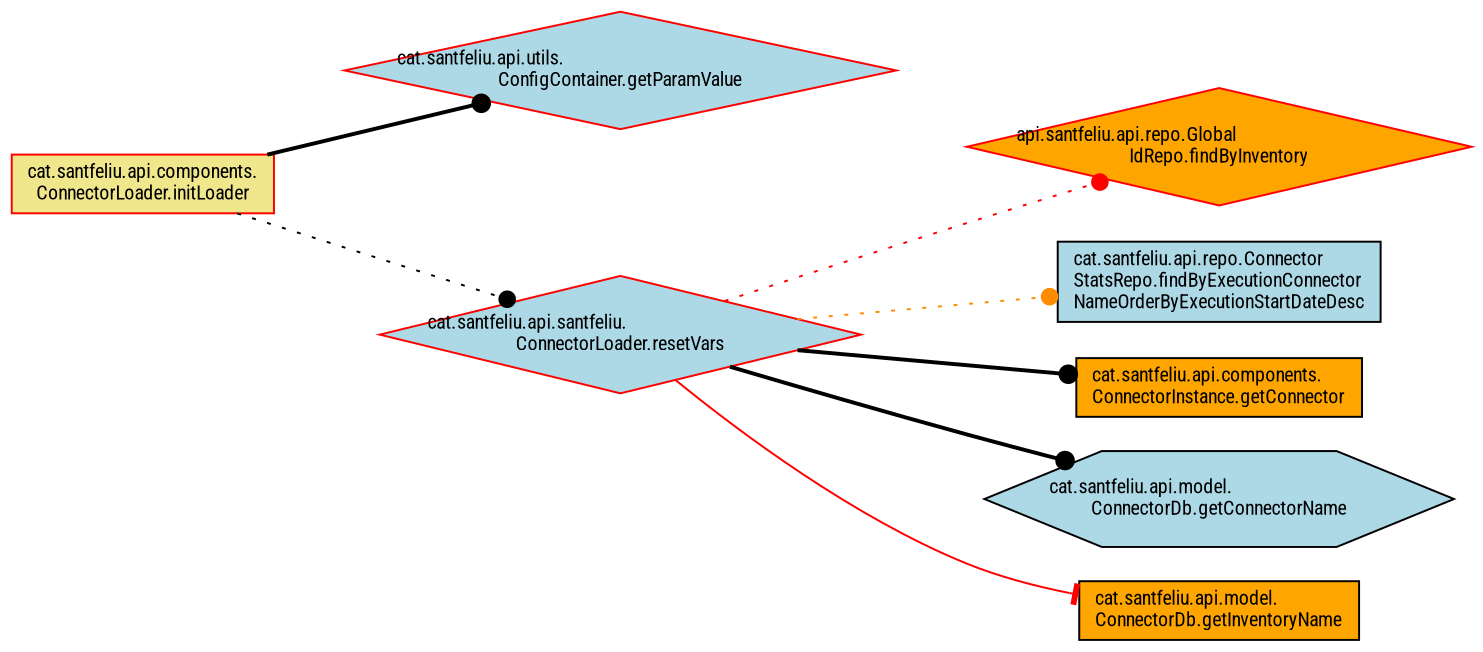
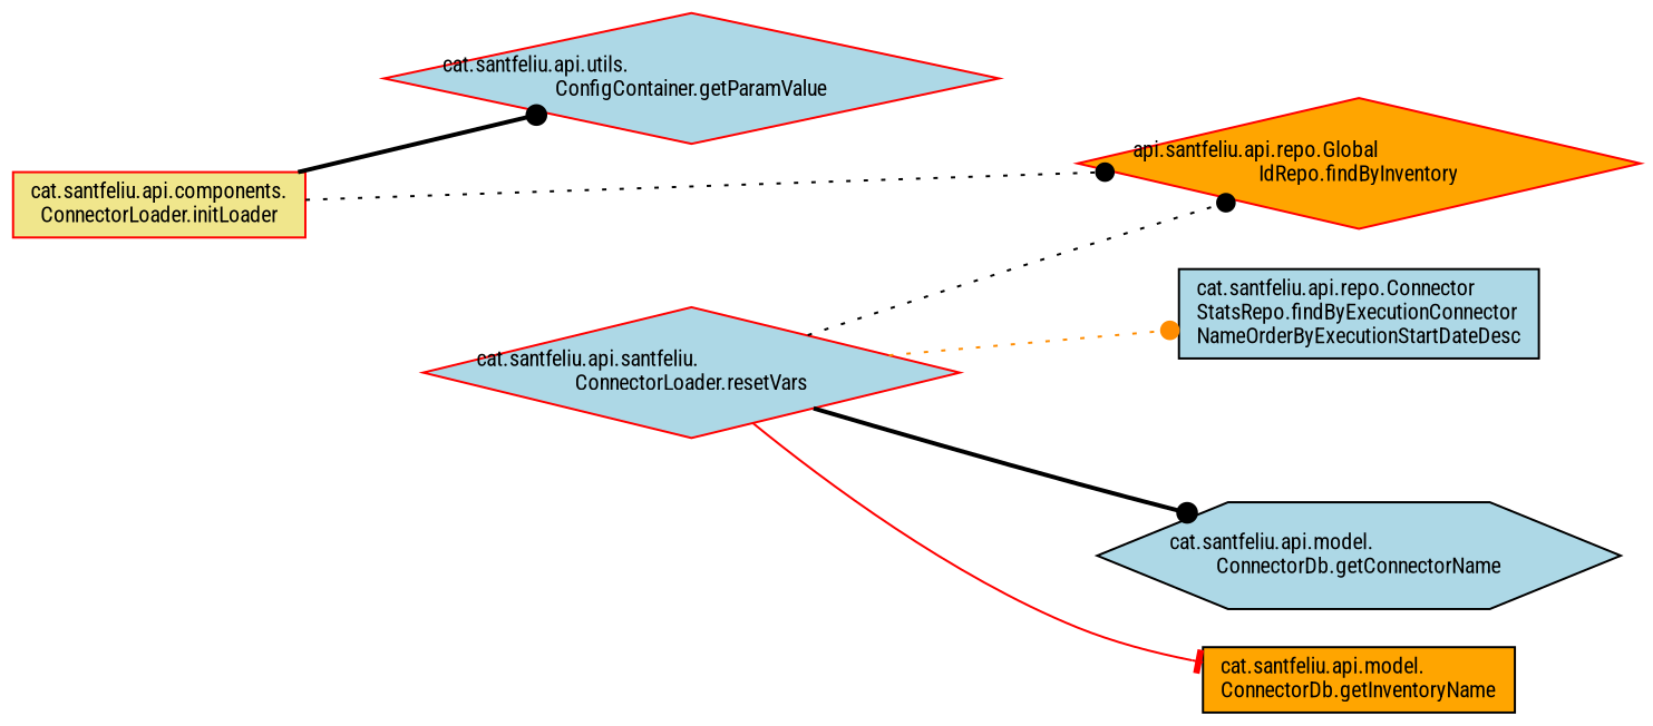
  digraph {
    fontname="Roboto Condensed"
    rankdir=LR
    node [color=red fillcolor=lightblue fontname="Roboto Condensed" fontsize=10 shape=box style=filled]
    edge [arrowhead=dot color=black fontname="Roboto Condensed" fontsize=10 labelfontname=Helvetica labelfontsize=10 style=bold]
    n1 [fillcolor=khaki fontcolor=black height=0.2 label="cat.santfeliu.api.components.\lConnectorLoader.initLoader" width=0.4]
    n2 [height=0.2 label="cat.santfeliu.api.utils.\lConfigContainer.getParamValue" shape=diamond width=0.4]
    n3 [height=0.2 label="cat.santfeliu.api.santfeliu.\lConnectorLoader.resetVars" shape=diamond width=0.4]
    n4 [color=black height=0.2 label="cat.santfeliu.api.repo.Connector\lStatsRepo.findByExecutionConnector\lNameOrderByExecutionStartDateDesc" width=0.4]
    n5 [fillcolor=orange height=0.2 label="api.santfeliu.api.repo.Global\lIdRepo.findByInventory" shape=diamond width=0.4]
-   n6 [color=black fillcolor=orange height=0.2 label="cat.santfeliu.api.components.\lConnectorInstance.getConnector" width=0.4]
    n7 [color=black height=0.2 label="cat.santfeliu.api.model.\lConnectorDb.getConnectorName" shape=hexagon width=0.4]
    n8 [color=black fillcolor=orange height=0.2 label="cat.santfeliu.api.model.\lConnectorDb.getInventoryName" width=0.4]
    n1 -> n2
-   n1 -> n3 [style=dotted]
+   n1 -> n5 [style=dotted]
    n3 -> n4 [color=darkorange style=dotted]
-   n3 -> n5 [color=red style=dotted]
-   n3 -> n6
+   n3 -> n5 [style=dotted]
    n3 -> n7
    n3 -> n8 [arrowhead=tee color=red style=solid]
  }
